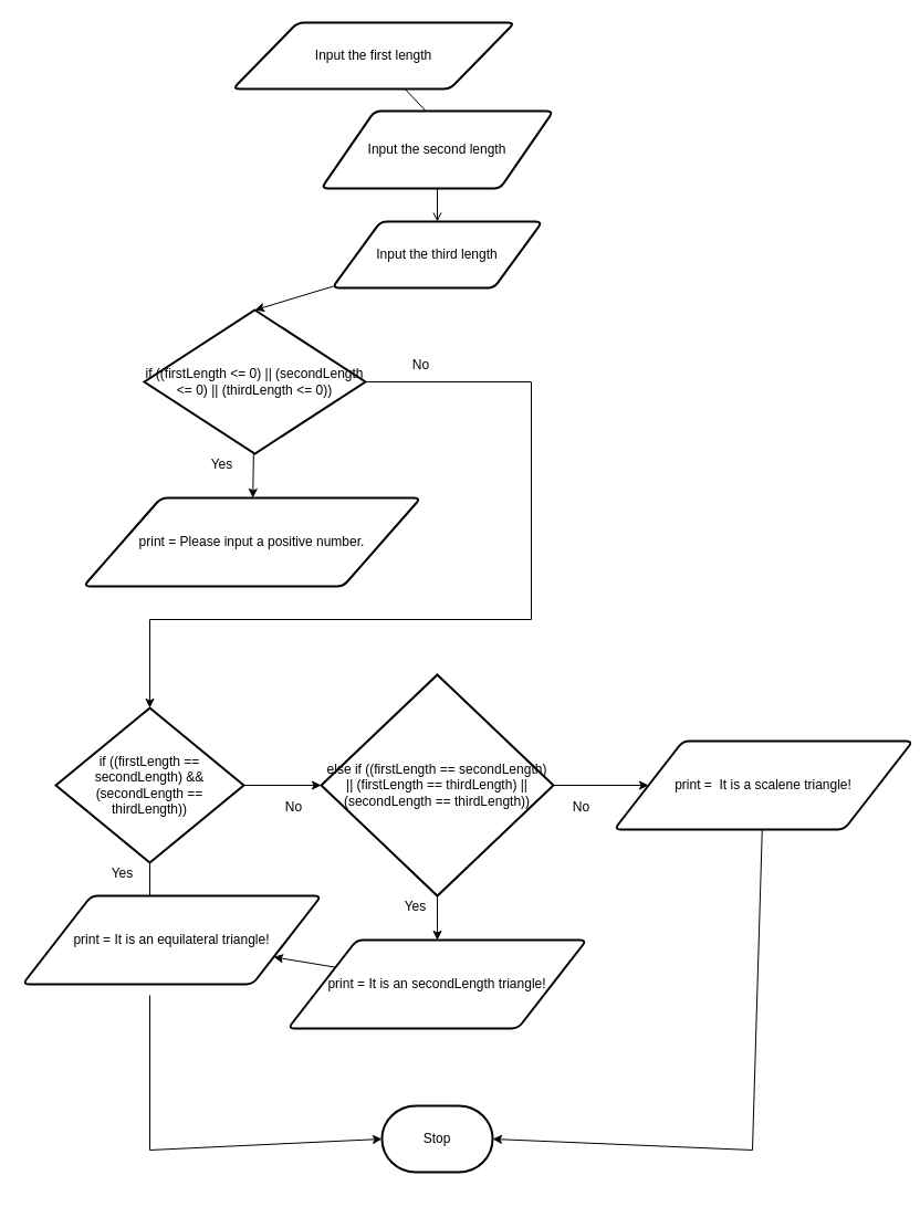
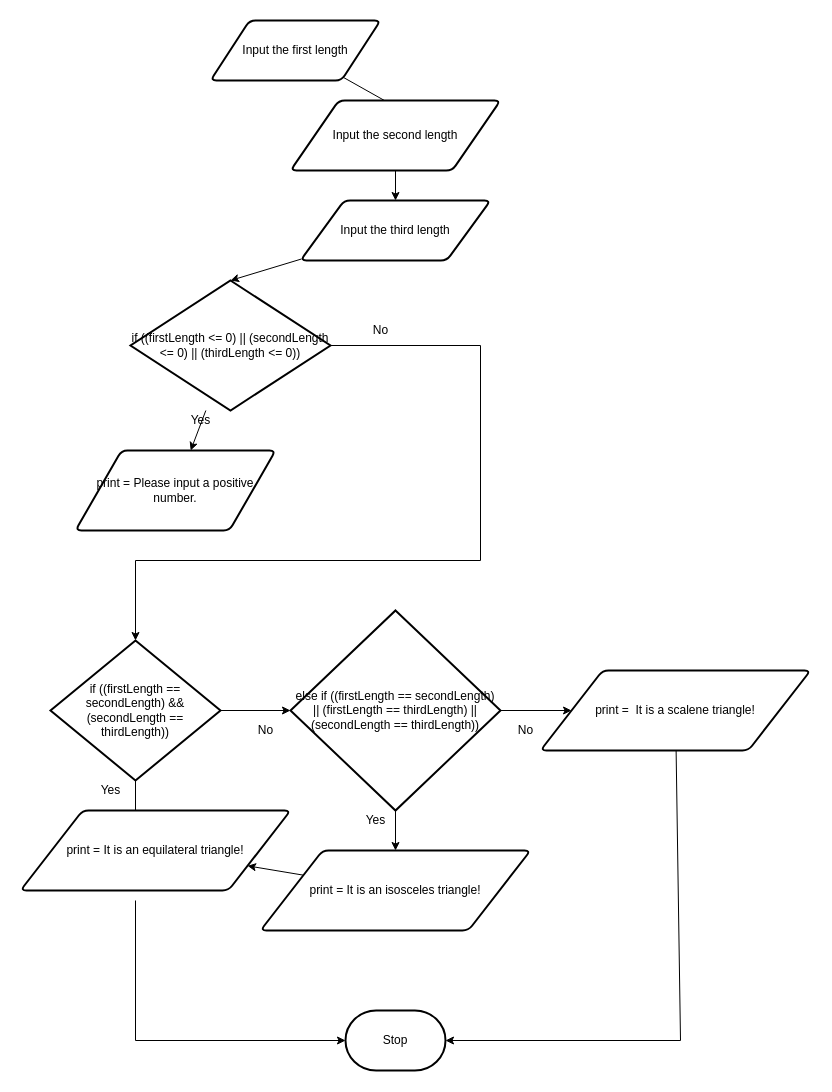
  <mxCell id="0" />
  <mxCell id="1" parent="0" />
  <mxCell id="2" style="edgeStyle=none;html=1;entryX=0.454;entryY=0.011;entryDx=0;entryDy=0;entryPerimeter=0;endArrow=none;" parent="1" source="3" target="5" edge="1"><mxGeometry relative="1" as="geometry" /></mxCell>
- <mxCell id="3" value="Input the first length" style="shape=parallelogram;html=1;strokeWidth=2;perimeter=parallelogramPerimeter;whiteSpace=wrap;rounded=1;arcSize=12;size=0.23;" parent="1" vertex="1"><mxGeometry x="210" y="20" width="255" height="60" as="geometry" /></mxCell>
- <mxCell id="4" style="edgeStyle=none;html=1;endArrow=open;" parent="1" source="5" target="7" edge="1"><mxGeometry relative="1" as="geometry" /></mxCell>
+ <mxCell id="3" value="Input the first length" style="shape=parallelogram;html=1;strokeWidth=2;perimeter=parallelogramPerimeter;whiteSpace=wrap;rounded=1;arcSize=12;size=0.23;" parent="1" vertex="1"><mxGeometry x="210" y="20" width="170" height="60" as="geometry" /></mxCell>
+ <mxCell id="4" style="edgeStyle=none;html=1;" parent="1" source="5" target="7" edge="1"><mxGeometry relative="1" as="geometry" /></mxCell>
  <mxCell id="5" value="Input the second length" style="shape=parallelogram;html=1;strokeWidth=2;perimeter=parallelogramPerimeter;whiteSpace=wrap;rounded=1;arcSize=12;size=0.23;" parent="1" vertex="1"><mxGeometry x="290" y="100" width="210" height="70" as="geometry" /></mxCell>
  <mxCell id="6" style="edgeStyle=none;html=1;entryX=0.5;entryY=0;entryDx=0;entryDy=0;entryPerimeter=0;" edge="1" parent="1" source="7" target="27"><mxGeometry relative="1" as="geometry" /></mxCell>
  <mxCell id="7" value="Input the third length" style="shape=parallelogram;html=1;strokeWidth=2;perimeter=parallelogramPerimeter;whiteSpace=wrap;rounded=1;arcSize=12;size=0.23;" parent="1" vertex="1"><mxGeometry x="300" y="200" width="190" height="60" as="geometry" /></mxCell>
  <mxCell id="8" style="edgeStyle=none;html=1;" parent="1" source="10" edge="1"><mxGeometry relative="1" as="geometry"><mxPoint x="135" y="820" as="targetPoint" /></mxGeometry></mxCell>
  <mxCell id="9" style="edgeStyle=none;html=1;entryX=0;entryY=0.5;entryDx=0;entryDy=0;entryPerimeter=0;" parent="1" source="10" target="19" edge="1"><mxGeometry relative="1" as="geometry" /></mxCell>
  <mxCell id="10" value="if ((firstLength == secondLength) &amp;amp;&amp;amp; (secondLength == thirdLength))" style="strokeWidth=2;html=1;shape=mxgraph.flowchart.decision;whiteSpace=wrap;" parent="1" vertex="1"><mxGeometry x="50" y="640" width="170" height="140" as="geometry" /></mxCell>
  <mxCell id="11" style="edgeStyle=none;html=1;entryX=0;entryY=0.5;entryDx=0;entryDy=0;entryPerimeter=0;rounded=0;" parent="1" target="24" edge="1"><mxGeometry relative="1" as="geometry"><Array as="points"><mxPoint x="135" y="1040" /></Array><mxPoint x="135" y="900" as="sourcePoint" /></mxGeometry></mxCell>
  <mxCell id="12" value="print =&amp;nbsp;It is an equilateral triangle!" style="shape=parallelogram;html=1;strokeWidth=2;perimeter=parallelogramPerimeter;whiteSpace=wrap;rounded=1;arcSize=12;size=0.23;" parent="1" vertex="1"><mxGeometry x="20" y="810" width="270" height="80" as="geometry" /></mxCell>
  <mxCell id="13" value="Yes" style="text;html=1;resizable=0;autosize=1;align=center;verticalAlign=middle;points=[];fillColor=none;strokeColor=none;rounded=0;" parent="1" vertex="1"><mxGeometry x="90" y="780" width="40" height="20" as="geometry" /></mxCell>
  <mxCell id="14" value="No" style="text;html=1;resizable=0;autosize=1;align=center;verticalAlign=middle;points=[];fillColor=none;strokeColor=none;rounded=0;" parent="1" vertex="1"><mxGeometry x="250" y="720" width="30" height="20" as="geometry" /></mxCell>
  <mxCell id="15" style="edgeStyle=none;rounded=0;html=1;" parent="1" source="16" target="12" edge="1"><mxGeometry relative="1" as="geometry" /></mxCell>
- <mxCell id="16" value="print =&amp;nbsp;It is an secondLength triangle!" style="shape=parallelogram;html=1;strokeWidth=2;perimeter=parallelogramPerimeter;whiteSpace=wrap;rounded=1;arcSize=12;size=0.23;" parent="1" vertex="1"><mxGeometry x="260" y="850" width="270" height="80" as="geometry" /></mxCell>
+ <mxCell id="16" value="print =&amp;nbsp;It is an isosceles triangle!" style="shape=parallelogram;html=1;strokeWidth=2;perimeter=parallelogramPerimeter;whiteSpace=wrap;rounded=1;arcSize=12;size=0.23;" parent="1" vertex="1"><mxGeometry x="260" y="850" width="270" height="80" as="geometry" /></mxCell>
  <mxCell id="17" style="edgeStyle=none;html=1;entryX=0.5;entryY=0;entryDx=0;entryDy=0;" parent="1" source="19" target="16" edge="1"><mxGeometry relative="1" as="geometry" /></mxCell>
  <mxCell id="18" style="edgeStyle=none;html=1;" parent="1" source="19" target="21" edge="1"><mxGeometry relative="1" as="geometry" /></mxCell>
  <mxCell id="19" value="else if ((firstLength == secondLength) || (firstLength == thirdLength) || (secondLength == thirdLength))" style="strokeWidth=2;html=1;shape=mxgraph.flowchart.decision;whiteSpace=wrap;" parent="1" vertex="1"><mxGeometry x="290" y="610" width="210" height="200" as="geometry" /></mxCell>
  <mxCell id="20" style="edgeStyle=none;rounded=0;html=1;entryX=1;entryY=0.5;entryDx=0;entryDy=0;entryPerimeter=0;" parent="1" source="21" target="24" edge="1"><mxGeometry relative="1" as="geometry"><Array as="points"><mxPoint x="680" y="1040" /></Array></mxGeometry></mxCell>
- <mxCell id="21" value="print =&amp;nbsp;&amp;nbsp;It is a scalene triangle!" style="shape=parallelogram;html=1;strokeWidth=2;perimeter=parallelogramPerimeter;whiteSpace=wrap;rounded=1;arcSize=12;size=0.23;" parent="1" vertex="1"><mxGeometry x="555" y="670" width="270" height="80" as="geometry" /></mxCell>
+ <mxCell id="21" value="print =&amp;nbsp;&amp;nbsp;It is a scalene triangle!" style="shape=parallelogram;html=1;strokeWidth=2;perimeter=parallelogramPerimeter;whiteSpace=wrap;rounded=1;arcSize=12;size=0.23;" parent="1" vertex="1"><mxGeometry x="540" y="670" width="270" height="80" as="geometry" /></mxCell>
  <mxCell id="22" value="No" style="text;html=1;resizable=0;autosize=1;align=center;verticalAlign=middle;points=[];fillColor=none;strokeColor=none;rounded=0;" parent="1" vertex="1"><mxGeometry x="510" y="720" width="30" height="20" as="geometry" /></mxCell>
  <mxCell id="23" value="Yes" style="text;html=1;resizable=0;autosize=1;align=center;verticalAlign=middle;points=[];fillColor=none;strokeColor=none;rounded=0;" parent="1" vertex="1"><mxGeometry x="355" y="810" width="40" height="20" as="geometry" /></mxCell>
- <mxCell id="24" value="Stop" style="strokeWidth=2;html=1;shape=mxgraph.flowchart.terminator;whiteSpace=wrap;" parent="1" vertex="1"><mxGeometry x="345" y="1000" width="100" height="60" as="geometry" /></mxCell>
+ <mxCell id="24" value="Stop" style="strokeWidth=2;html=1;shape=mxgraph.flowchart.terminator;whiteSpace=wrap;" parent="1" vertex="1"><mxGeometry x="345" y="1010" width="100" height="60" as="geometry" /></mxCell>
  <mxCell id="25" style="edgeStyle=none;html=1;" edge="1" parent="1" source="27" target="28"><mxGeometry relative="1" as="geometry" /></mxCell>
  <mxCell id="26" style="edgeStyle=none;html=1;entryX=0.5;entryY=0;entryDx=0;entryDy=0;entryPerimeter=0;rounded=0;" edge="1" parent="1" source="27" target="10"><mxGeometry relative="1" as="geometry"><Array as="points"><mxPoint x="480" y="345" /><mxPoint x="480" y="560" /><mxPoint x="135" y="560" /></Array></mxGeometry></mxCell>
  <mxCell id="27" value="if ((firstLength &amp;lt;= 0) || (secondLength &amp;lt;= 0) || (thirdLength &amp;lt;= 0))" style="strokeWidth=2;html=1;shape=mxgraph.flowchart.decision;whiteSpace=wrap;" vertex="1" parent="1"><mxGeometry x="130" y="280" width="200" height="130" as="geometry" /></mxCell>
- <mxCell id="28" value="print =&amp;nbsp;Please input a positive number." style="shape=parallelogram;html=1;strokeWidth=2;perimeter=parallelogramPerimeter;whiteSpace=wrap;rounded=1;arcSize=12;size=0.23;" vertex="1" parent="1"><mxGeometry x="75" y="450" width="305" height="80" as="geometry" /></mxCell>
+ <mxCell id="28" value="print =&amp;nbsp;Please input a positive number." style="shape=parallelogram;html=1;strokeWidth=2;perimeter=parallelogramPerimeter;whiteSpace=wrap;rounded=1;arcSize=12;size=0.23;" vertex="1" parent="1"><mxGeometry x="75" y="450" width="200" height="80" as="geometry" /></mxCell>
  <mxCell id="29" value="Yes" style="text;html=1;resizable=0;autosize=1;align=center;verticalAlign=middle;points=[];fillColor=none;strokeColor=none;rounded=0;" vertex="1" parent="1"><mxGeometry x="180" y="410" width="40" height="20" as="geometry" /></mxCell>
  <mxCell id="30" value="No" style="text;html=1;resizable=0;autosize=1;align=center;verticalAlign=middle;points=[];fillColor=none;strokeColor=none;rounded=0;" vertex="1" parent="1"><mxGeometry x="365" y="320" width="30" height="20" as="geometry" /></mxCell>
